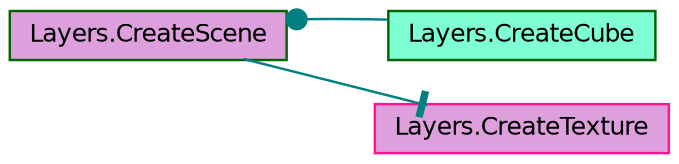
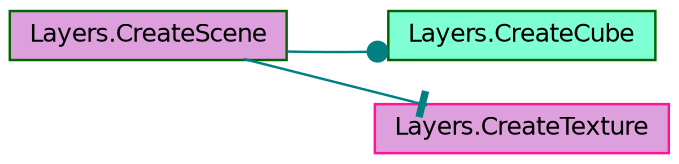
  digraph {
    rankdir=LR
    node [color=darkgreen fillcolor=plum fontname=Helvetica fontsize=10 shape=record style=filled]
    edge [color=teal fontname=Helvetica fontsize=10 labelfontname=Helvetica labelfontsize=10 style=solid]
    n1 [fontcolor=black height=0.2 label="Layers.CreateScene" width=0.4]
    n2 [fillcolor=aquamarine height=0.2 label="Layers.CreateCube" width=0.4]
    n3 [color=deeppink height=0.2 label="Layers.CreateTexture" width=0.4]
-   n2 -> n1 [arrowhead=dot]
+   n1 -> n2 [arrowhead=dot]
    n1 -> n3 [arrowhead=tee]
  }
